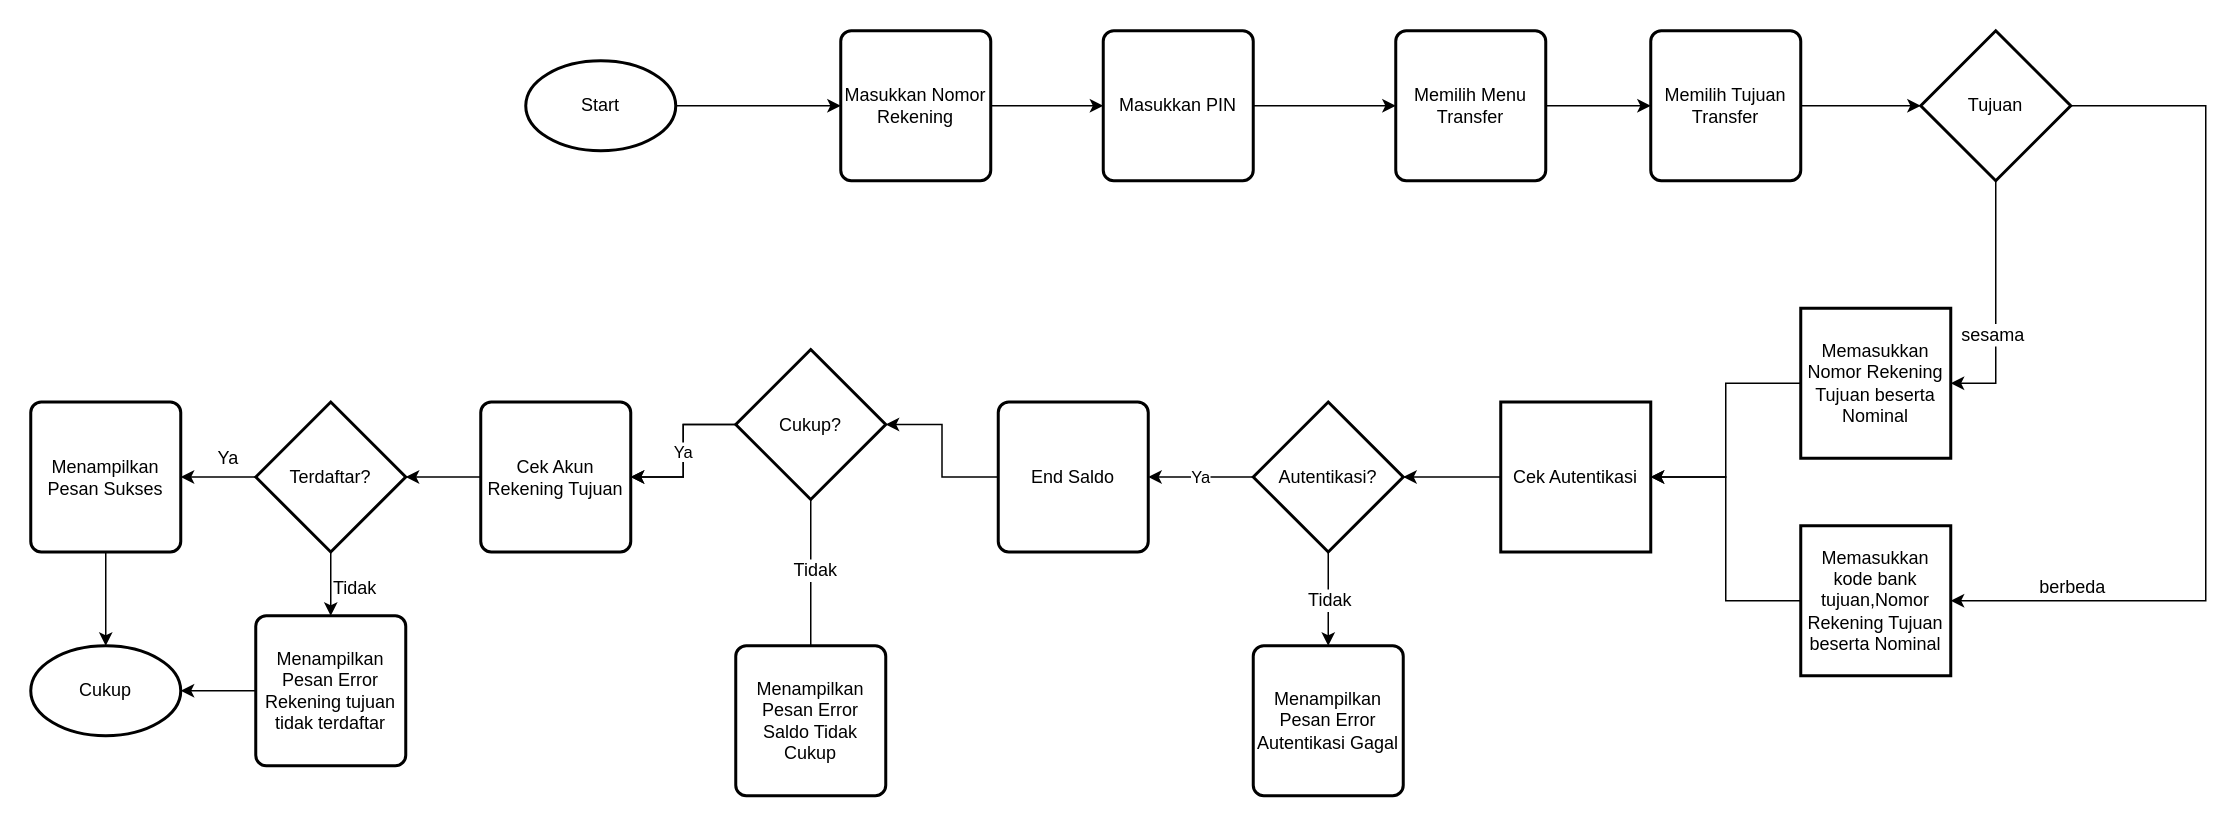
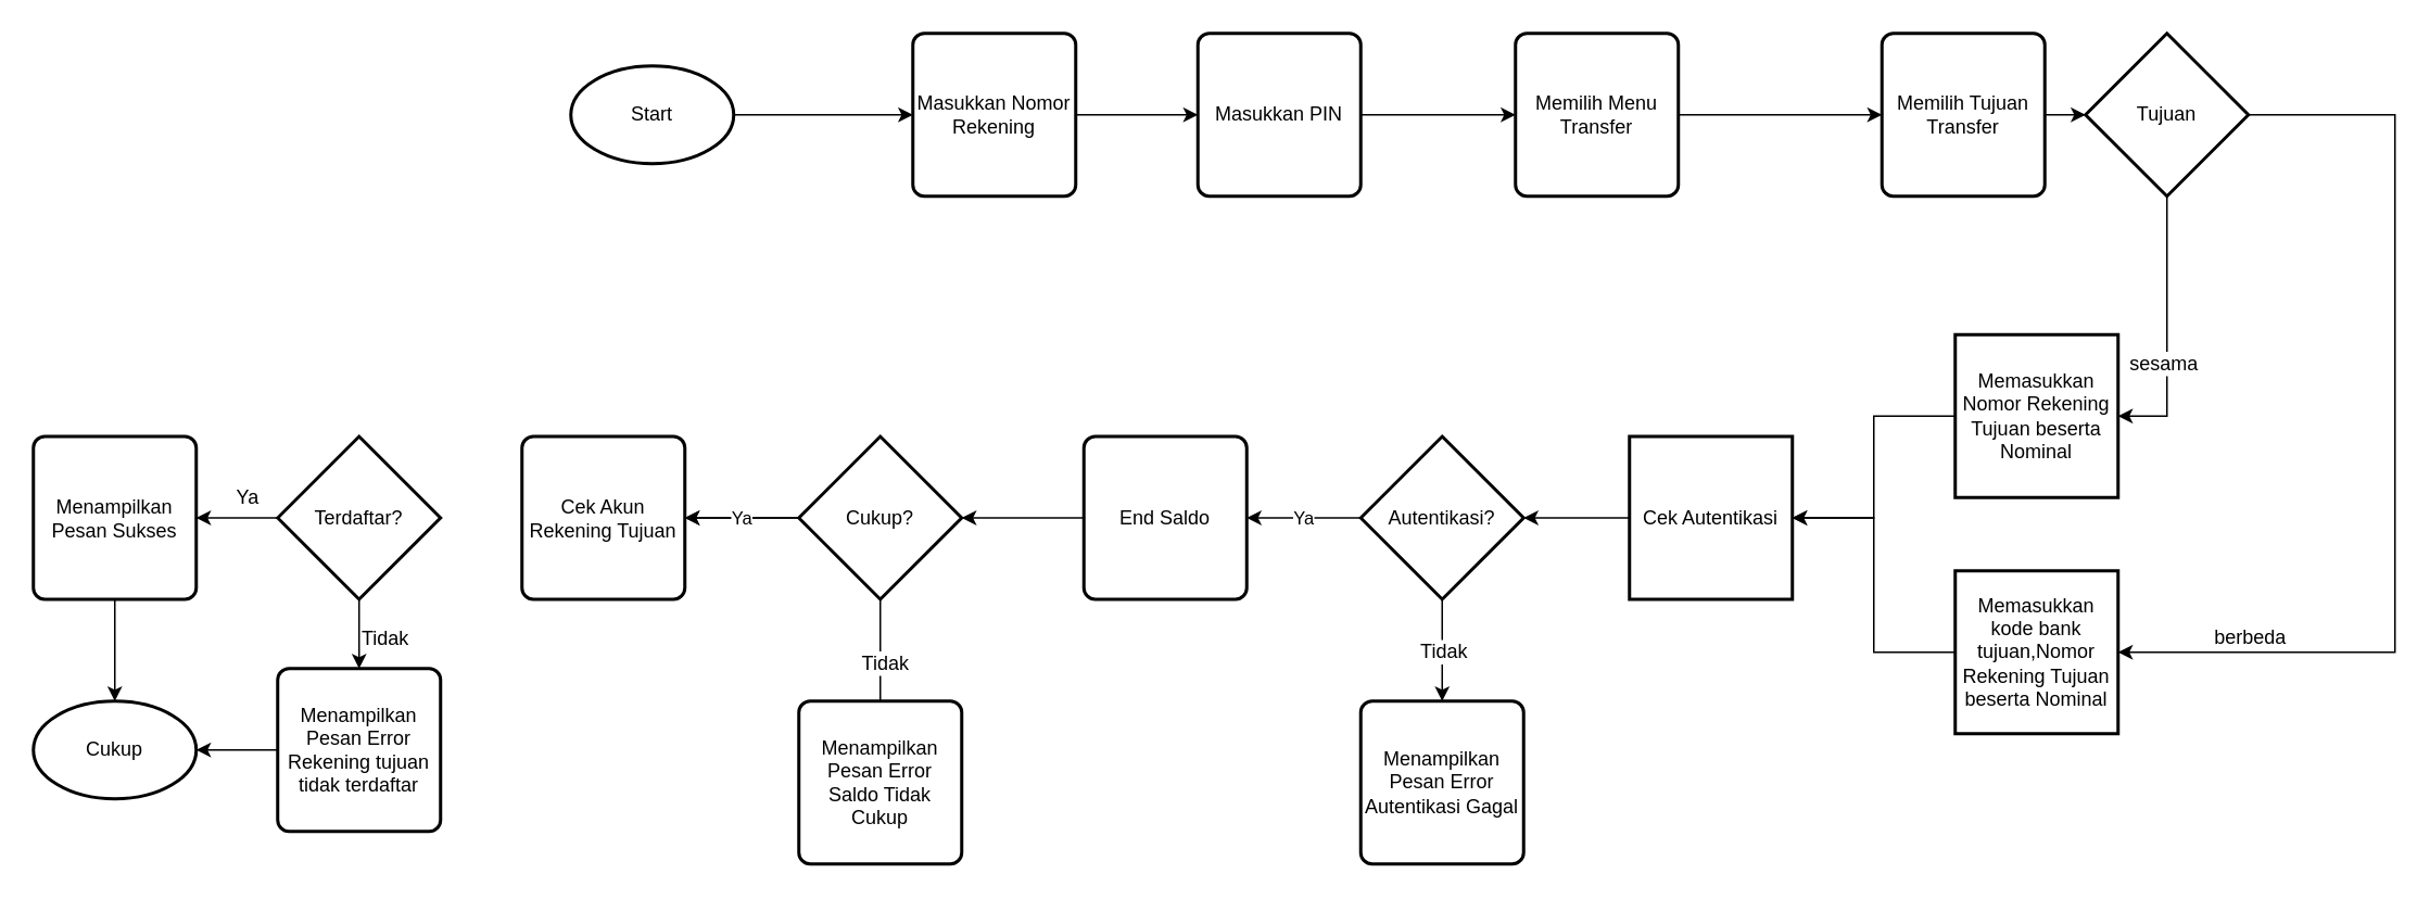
  <mxCell id="0" />
  <mxCell id="1" parent="0" />
  <mxCell id="2" value="" style="edgeStyle=orthogonalEdgeStyle;rounded=0;orthogonalLoop=1;jettySize=auto;html=1;" edge="1" parent="1" source="3" target="5"><mxGeometry relative="1" as="geometry" /></mxCell>
  <mxCell id="3" value="Start" style="strokeWidth=2;html=1;shape=mxgraph.flowchart.start_1;whiteSpace=wrap;" vertex="1" parent="1"><mxGeometry x="350" y="40" width="100" height="60" as="geometry" /></mxCell>
  <mxCell id="4" value="" style="edgeStyle=orthogonalEdgeStyle;rounded=0;orthogonalLoop=1;jettySize=auto;html=1;" edge="1" parent="1" source="5" target="7"><mxGeometry relative="1" as="geometry" /></mxCell>
  <mxCell id="5" value="Masukkan Nomor Rekening" style="rounded=1;whiteSpace=wrap;html=1;absoluteArcSize=1;arcSize=14;strokeWidth=2;" vertex="1" parent="1"><mxGeometry x="560" y="20" width="100" height="100" as="geometry" /></mxCell>
  <mxCell id="6" value="" style="edgeStyle=orthogonalEdgeStyle;rounded=0;orthogonalLoop=1;jettySize=auto;html=1;" edge="1" parent="1" source="7" target="9"><mxGeometry relative="1" as="geometry" /></mxCell>
  <mxCell id="7" value="Masukkan PIN" style="rounded=1;whiteSpace=wrap;html=1;absoluteArcSize=1;arcSize=14;strokeWidth=2;" vertex="1" parent="1"><mxGeometry x="735" y="20" width="100" height="100" as="geometry" /></mxCell>
  <mxCell id="8" value="" style="edgeStyle=orthogonalEdgeStyle;rounded=0;orthogonalLoop=1;jettySize=auto;html=1;" edge="1" parent="1" source="9" target="11"><mxGeometry relative="1" as="geometry" /></mxCell>
  <mxCell id="9" value="Memilih Menu Transfer" style="rounded=1;whiteSpace=wrap;html=1;absoluteArcSize=1;arcSize=14;strokeWidth=2;" vertex="1" parent="1"><mxGeometry x="930" y="20" width="100" height="100" as="geometry" /></mxCell>
  <mxCell id="10" style="edgeStyle=orthogonalEdgeStyle;rounded=0;orthogonalLoop=1;jettySize=auto;html=1;" edge="1" parent="1" source="11" target="34"><mxGeometry relative="1" as="geometry" /></mxCell>
- <mxCell id="11" value="Memilih Tujuan Transfer" style="rounded=1;whiteSpace=wrap;html=1;absoluteArcSize=1;arcSize=14;strokeWidth=2;" vertex="1" parent="1"><mxGeometry x="1100" y="20" width="100" height="100" as="geometry" /></mxCell>
+ <mxCell id="11" value="Memilih Tujuan Transfer" style="rounded=1;whiteSpace=wrap;html=1;absoluteArcSize=1;arcSize=14;strokeWidth=2;" vertex="1" parent="1"><mxGeometry x="1155" y="20" width="100" height="100" as="geometry" /></mxCell>
  <mxCell id="12" style="edgeStyle=orthogonalEdgeStyle;rounded=0;orthogonalLoop=1;jettySize=auto;html=1;entryX=1;entryY=0.5;entryDx=0;entryDy=0;entryPerimeter=0;" edge="1" parent="1" source="13" target="17"><mxGeometry relative="1" as="geometry" /></mxCell>
  <mxCell id="13" value="Cek Autentikasi" style="rounded=1;whiteSpace=wrap;html=1;absoluteArcSize=1;arcSize=0;strokeWidth=2;" vertex="1" parent="1"><mxGeometry x="1000" y="267.5" width="100" height="100" as="geometry" /></mxCell>
  <mxCell id="14" value="Ya&lt;br&gt;" style="edgeStyle=orthogonalEdgeStyle;rounded=0;orthogonalLoop=1;jettySize=auto;html=1;entryX=1;entryY=0.5;entryDx=0;entryDy=0;" edge="1" parent="1" source="17" target="19"><mxGeometry relative="1" as="geometry"><mxPoint x="840" y="257.5" as="targetPoint" /></mxGeometry></mxCell>
  <mxCell id="15" style="edgeStyle=orthogonalEdgeStyle;rounded=0;orthogonalLoop=1;jettySize=auto;html=1;" edge="1" parent="1" source="17" target="20"><mxGeometry relative="1" as="geometry" /></mxCell>
  <mxCell id="16" value="Tidak" style="text;html=1;resizable=0;points=[];align=center;verticalAlign=middle;labelBackgroundColor=#ffffff;" vertex="1" connectable="0" parent="15"><mxGeometry x="0.029" relative="1" as="geometry"><mxPoint as="offset" /></mxGeometry></mxCell>
  <mxCell id="17" value="Autentikasi?" style="strokeWidth=2;html=1;shape=mxgraph.flowchart.decision;whiteSpace=wrap;" vertex="1" parent="1"><mxGeometry x="835" y="267.5" width="100" height="100" as="geometry" /></mxCell>
  <mxCell id="18" style="edgeStyle=orthogonalEdgeStyle;rounded=0;orthogonalLoop=1;jettySize=auto;html=1;" edge="1" parent="1" source="19" target="25"><mxGeometry relative="1" as="geometry" /></mxCell>
  <mxCell id="19" value="End Saldo" style="rounded=1;whiteSpace=wrap;html=1;absoluteArcSize=1;arcSize=14;strokeWidth=2;" vertex="1" parent="1"><mxGeometry x="665" y="267.5" width="100" height="100" as="geometry" /></mxCell>
  <mxCell id="20" value="Menampilkan Pesan Error Autentikasi Gagal" style="rounded=1;whiteSpace=wrap;html=1;absoluteArcSize=1;arcSize=14;strokeWidth=2;" vertex="1" parent="1"><mxGeometry x="835" y="430" width="100" height="100" as="geometry" /></mxCell>
  <mxCell id="21" style="edgeStyle=orthogonalEdgeStyle;rounded=0;orthogonalLoop=1;jettySize=auto;html=1;" edge="1" parent="1" source="25" target="28"><mxGeometry relative="1" as="geometry" /></mxCell>
  <mxCell id="22" style="edgeStyle=orthogonalEdgeStyle;rounded=0;orthogonalLoop=1;jettySize=auto;html=1;entryX=0.99;entryY=0.57;entryDx=0;entryDy=0;entryPerimeter=0;exitX=0.5;exitY=1;exitDx=0;exitDy=0;exitPerimeter=0;" edge="1" parent="1" source="25" target="29"><mxGeometry relative="1" as="geometry"><mxPoint x="430" y="377.5" as="targetPoint" /><Array as="points"><mxPoint x="540" y="487" /></Array></mxGeometry></mxCell>
  <mxCell id="23" value="Tidak&lt;br&gt;" style="text;html=1;resizable=0;points=[];align=center;verticalAlign=middle;labelBackgroundColor=#ffffff;" vertex="1" connectable="0" parent="22"><mxGeometry x="-0.535" y="2" relative="1" as="geometry"><mxPoint as="offset" /></mxGeometry></mxCell>
  <mxCell id="24" value="Ya" style="edgeStyle=orthogonalEdgeStyle;rounded=0;orthogonalLoop=1;jettySize=auto;html=1;" edge="1" parent="1" source="25" target="28"><mxGeometry relative="1" as="geometry" /></mxCell>
- <mxCell id="25" value="Cukup?" style="strokeWidth=2;html=1;shape=mxgraph.flowchart.decision;whiteSpace=wrap;" vertex="1" parent="1"><mxGeometry x="490" y="232.5" width="100" height="100" as="geometry" /></mxCell>
+ <mxCell id="25" value="Cukup?" style="strokeWidth=2;html=1;shape=mxgraph.flowchart.decision;whiteSpace=wrap;" vertex="1" parent="1"><mxGeometry x="490" y="267.5" width="100" height="100" as="geometry" /></mxCell>
  <mxCell id="26" value="Cukup" style="strokeWidth=2;html=1;shape=mxgraph.flowchart.start_1;whiteSpace=wrap;" vertex="1" parent="1"><mxGeometry x="20" y="430" width="100" height="60" as="geometry" /></mxCell>
- <mxCell id="27" style="edgeStyle=orthogonalEdgeStyle;rounded=0;orthogonalLoop=1;jettySize=auto;html=1;entryX=1;entryY=0.5;entryDx=0;entryDy=0;entryPerimeter=0;" edge="1" parent="1" source="28" target="41"><mxGeometry relative="1" as="geometry" /></mxCell>
  <mxCell id="28" value="Cek Akun Rekening Tujuan" style="rounded=1;whiteSpace=wrap;html=1;absoluteArcSize=1;arcSize=14;strokeWidth=2;" vertex="1" parent="1"><mxGeometry x="320" y="267.5" width="100" height="100" as="geometry" /></mxCell>
  <mxCell id="29" value="Menampilkan Pesan Error Saldo Tidak Cukup" style="rounded=1;whiteSpace=wrap;html=1;absoluteArcSize=1;arcSize=14;strokeWidth=2;" vertex="1" parent="1"><mxGeometry x="490" y="430" width="100" height="100" as="geometry" /></mxCell>
  <mxCell id="30" style="edgeStyle=orthogonalEdgeStyle;rounded=0;orthogonalLoop=1;jettySize=auto;html=1;entryX=1;entryY=0.5;entryDx=0;entryDy=0;" edge="1" parent="1" source="34" target="36"><mxGeometry relative="1" as="geometry" /></mxCell>
  <mxCell id="31" value="sesama" style="text;html=1;resizable=0;points=[];align=center;verticalAlign=middle;labelBackgroundColor=#ffffff;" vertex="1" connectable="0" parent="30"><mxGeometry x="0.233" y="-3" relative="1" as="geometry"><mxPoint as="offset" /></mxGeometry></mxCell>
  <mxCell id="32" style="edgeStyle=orthogonalEdgeStyle;rounded=0;orthogonalLoop=1;jettySize=auto;html=1;entryX=1;entryY=0.5;entryDx=0;entryDy=0;" edge="1" parent="1" source="34" target="38"><mxGeometry relative="1" as="geometry"><Array as="points"><mxPoint x="1470" y="400" /></Array></mxGeometry></mxCell>
  <mxCell id="33" value="berbeda" style="text;html=1;resizable=0;points=[];align=center;verticalAlign=middle;labelBackgroundColor=#ffffff;" vertex="1" connectable="0" parent="32"><mxGeometry x="-0.225" y="-39" relative="1" as="geometry"><mxPoint x="-51" y="181" as="offset" /></mxGeometry></mxCell>
  <mxCell id="34" value="Tujuan" style="strokeWidth=2;html=1;shape=mxgraph.flowchart.decision;whiteSpace=wrap;" vertex="1" parent="1"><mxGeometry x="1280" y="20" width="100" height="100" as="geometry" /></mxCell>
  <mxCell id="35" style="edgeStyle=orthogonalEdgeStyle;rounded=0;orthogonalLoop=1;jettySize=auto;html=1;" edge="1" parent="1" source="36" target="13"><mxGeometry relative="1" as="geometry" /></mxCell>
  <mxCell id="36" value="Memasukkan Nomor Rekening Tujuan beserta Nominal" style="rounded=1;whiteSpace=wrap;html=1;absoluteArcSize=1;arcSize=0;strokeWidth=2;" vertex="1" parent="1"><mxGeometry x="1200" y="205" width="100" height="100" as="geometry" /></mxCell>
  <mxCell id="37" style="edgeStyle=orthogonalEdgeStyle;rounded=0;orthogonalLoop=1;jettySize=auto;html=1;entryX=1;entryY=0.5;entryDx=0;entryDy=0;" edge="1" parent="1" source="38" target="13"><mxGeometry relative="1" as="geometry" /></mxCell>
  <mxCell id="38" value="Memasukkan kode bank tujuan,Nomor Rekening Tujuan beserta Nominal" style="rounded=1;whiteSpace=wrap;html=1;absoluteArcSize=1;arcSize=0;strokeWidth=2;" vertex="1" parent="1"><mxGeometry x="1200" y="350" width="100" height="100" as="geometry" /></mxCell>
  <mxCell id="39" style="edgeStyle=orthogonalEdgeStyle;rounded=0;orthogonalLoop=1;jettySize=auto;html=1;" edge="1" parent="1" source="41" target="43"><mxGeometry relative="1" as="geometry" /></mxCell>
  <mxCell id="40" style="edgeStyle=orthogonalEdgeStyle;rounded=0;orthogonalLoop=1;jettySize=auto;html=1;entryX=1;entryY=0.5;entryDx=0;entryDy=0;" edge="1" parent="1" source="41" target="46"><mxGeometry relative="1" as="geometry" /></mxCell>
  <mxCell id="41" value="Terdaftar?" style="strokeWidth=2;html=1;shape=mxgraph.flowchart.decision;whiteSpace=wrap;" vertex="1" parent="1"><mxGeometry x="170" y="267.5" width="100" height="100" as="geometry" /></mxCell>
  <mxCell id="42" style="edgeStyle=orthogonalEdgeStyle;rounded=0;orthogonalLoop=1;jettySize=auto;html=1;" edge="1" parent="1" source="43" target="26"><mxGeometry relative="1" as="geometry" /></mxCell>
  <mxCell id="43" value="Menampilkan Pesan Error Rekening tujuan tidak terdaftar" style="rounded=1;whiteSpace=wrap;html=1;absoluteArcSize=1;arcSize=14;strokeWidth=2;" vertex="1" parent="1"><mxGeometry x="170" y="410" width="100" height="100" as="geometry" /></mxCell>
  <mxCell id="44" value="Tidak&lt;br&gt;" style="text;html=1;resizable=0;points=[];autosize=1;align=left;verticalAlign=top;spacingTop=-4;" vertex="1" parent="1"><mxGeometry x="220" y="382" width="40" height="10" as="geometry" /></mxCell>
  <mxCell id="45" style="edgeStyle=orthogonalEdgeStyle;rounded=0;orthogonalLoop=1;jettySize=auto;html=1;" edge="1" parent="1" source="46" target="26"><mxGeometry relative="1" as="geometry" /></mxCell>
  <mxCell id="46" value="Menampilkan Pesan Sukses" style="rounded=1;whiteSpace=wrap;html=1;absoluteArcSize=1;arcSize=14;strokeWidth=2;" vertex="1" parent="1"><mxGeometry x="20" y="267.5" width="100" height="100" as="geometry" /></mxCell>
  <mxCell id="47" value="Ya" style="text;html=1;resizable=0;points=[];autosize=1;align=left;verticalAlign=top;spacingTop=-4;" vertex="1" parent="1"><mxGeometry x="143" y="295" width="30" height="10" as="geometry" /></mxCell>
